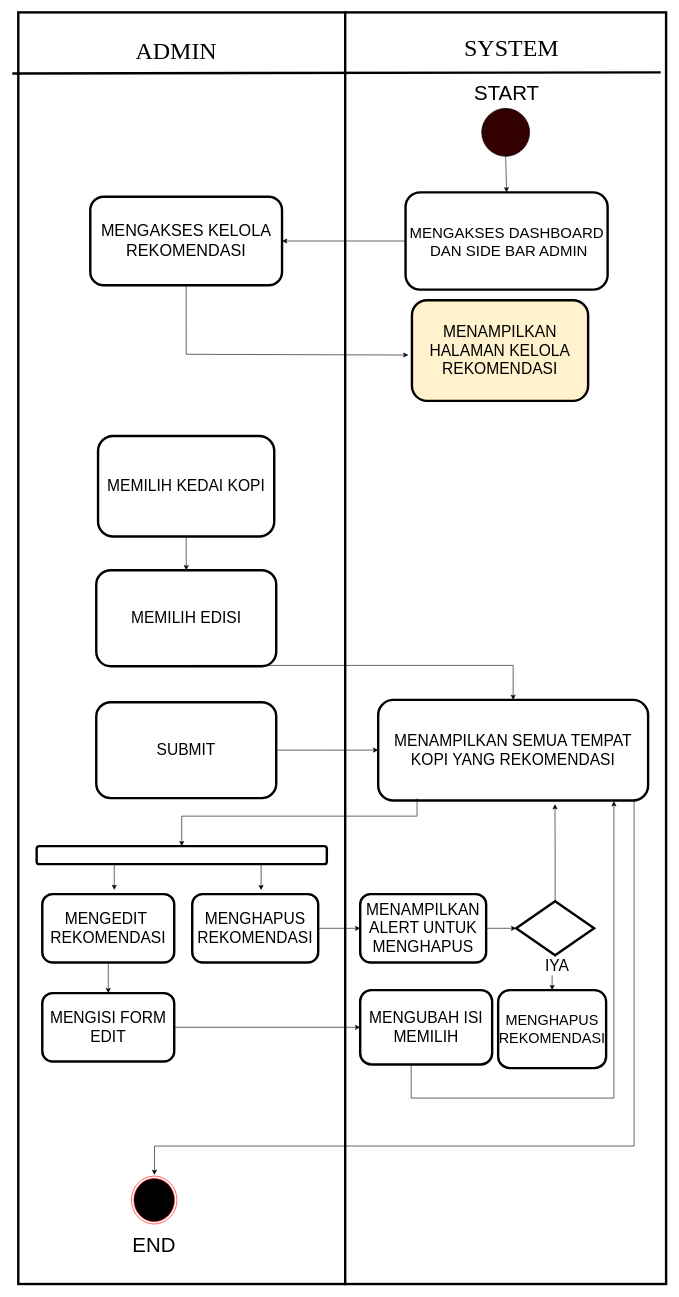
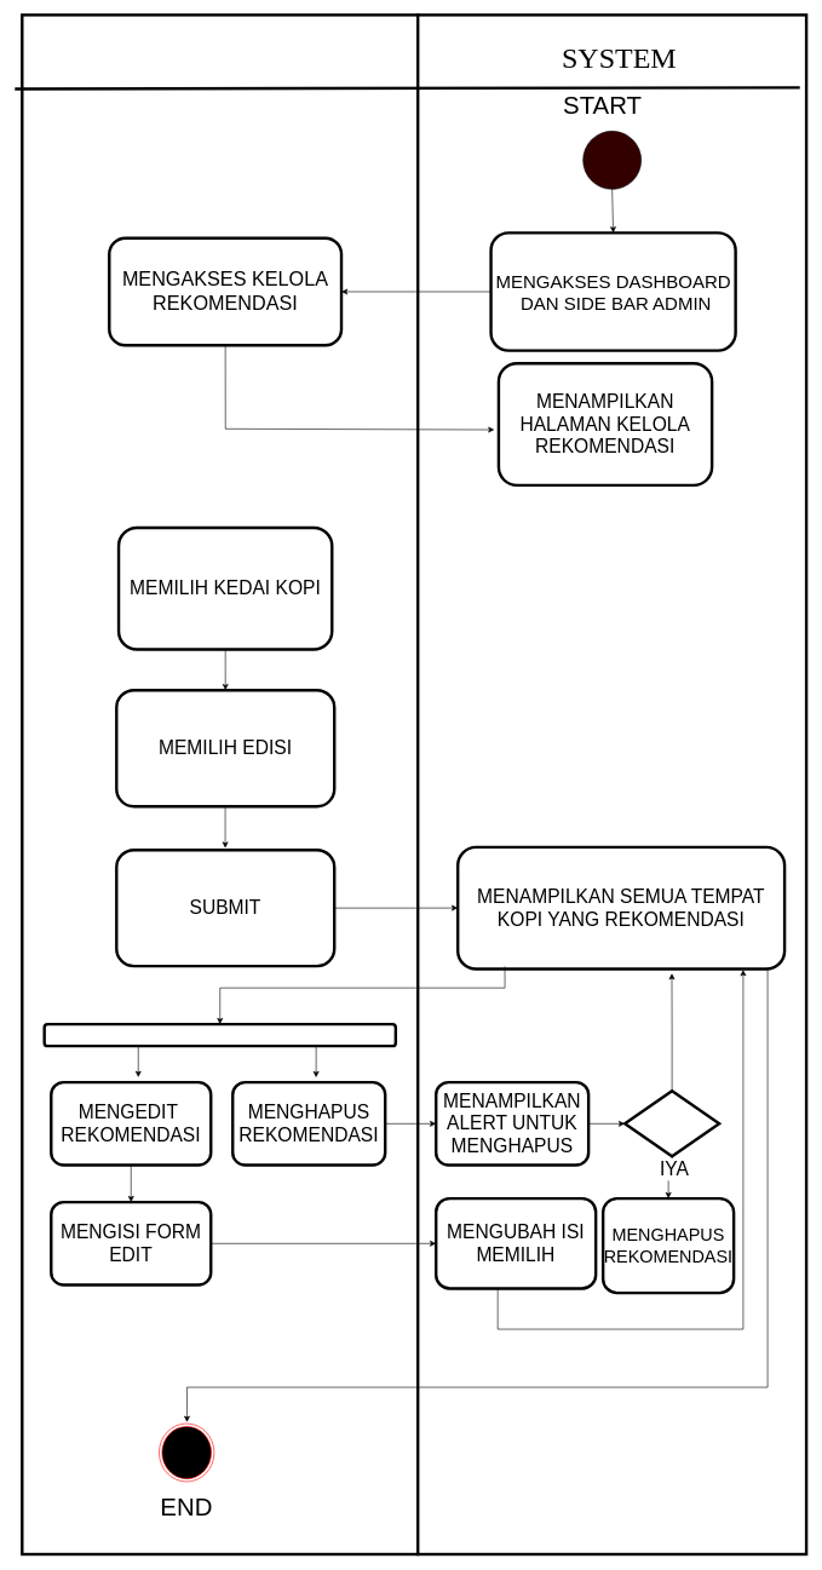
  <mxCell id="0" />
  <mxCell id="1" parent="0" />
  <mxCell id="2" value="" style="rounded=0;whiteSpace=wrap;html=1;strokeWidth=4;movable=0;resizable=0;rotatable=0;deletable=0;editable=0;locked=1;connectable=0;" vertex="1" parent="1"><mxGeometry x="29.995" y="20" width="545" height="2120" as="geometry" /></mxCell>
  <mxCell id="3" value="" style="rounded=0;whiteSpace=wrap;html=1;strokeWidth=4;movable=0;resizable=0;rotatable=0;deletable=0;editable=0;locked=1;connectable=0;" vertex="1" parent="1"><mxGeometry x="574.995" y="20" width="535" height="2120" as="geometry" /></mxCell>
  <mxCell id="4" value="" style="endArrow=none;html=1;rounded=0;exitX=0.003;exitY=0.114;exitDx=0;exitDy=0;exitPerimeter=0;entryX=1.005;entryY=0.113;entryDx=0;entryDy=0;entryPerimeter=0;strokeWidth=4;" edge="1" parent="1"><mxGeometry width="50" height="50" relative="1" as="geometry"><mxPoint x="20" y="121.82" as="sourcePoint" /><mxPoint x="1101.04" y="120" as="targetPoint" /></mxGeometry></mxCell>
- <mxCell id="5" value="&lt;font style=&quot;font-size: 40px;&quot; face=&quot;Times New Roman&quot;&gt;ADMIN&lt;/font&gt;" style="text;html=1;align=center;verticalAlign=middle;whiteSpace=wrap;rounded=0;" vertex="1" parent="1"><mxGeometry x="195.625" y="70" width="195" height="30" as="geometry" /></mxCell>
  <mxCell id="6" value="&lt;font style=&quot;font-size: 40px;&quot; face=&quot;Times New Roman&quot;&gt;SYSTEM&lt;/font&gt;" style="text;html=1;align=center;verticalAlign=middle;whiteSpace=wrap;rounded=0;" vertex="1" parent="1"><mxGeometry x="754.995" y="65" width="195" height="30" as="geometry" /></mxCell>
  <mxCell id="7" value="&lt;font style=&quot;font-size: 25px;&quot;&gt;MENGAKSES DASHBOARD&lt;/font&gt;&lt;div&gt;&lt;font style=&quot;font-size: 25px;&quot;&gt;&amp;nbsp;DAN SIDE BAR ADMIN&lt;/font&gt;&lt;/div&gt;" style="rounded=1;whiteSpace=wrap;html=1;strokeWidth=4;" vertex="1" parent="1"><mxGeometry x="675.615" y="320" width="336.88" height="162.28" as="geometry" /></mxCell>
  <mxCell id="8" value="" style="endArrow=classic;html=1;rounded=0;exitX=0;exitY=0.5;exitDx=0;exitDy=0;entryX=1;entryY=0.5;entryDx=0;entryDy=0;" edge="1" parent="1" source="7" target="9"><mxGeometry width="50" height="50" relative="1" as="geometry"><mxPoint x="459.995" y="652.28" as="sourcePoint" /><mxPoint x="784.995" y="872.28" as="targetPoint" /><Array as="points" /></mxGeometry></mxCell>
  <mxCell id="9" value="&lt;font style=&quot;font-size: 27px;&quot;&gt;MENGAKSES KELOLA REKOMENDASI&lt;/font&gt;" style="rounded=1;whiteSpace=wrap;html=1;strokeWidth=4;" vertex="1" parent="1"><mxGeometry x="149.995" y="327.28" width="319.69" height="147.72" as="geometry" /></mxCell>
- <mxCell id="10" value="&lt;font style=&quot;font-size: 26px;&quot;&gt;MENAMPILKAN HALAMAN KELOLA REKOMENDASI&lt;/font&gt;" style="whiteSpace=wrap;html=1;rounded=1;strokeWidth=4;fillColor=#fff2cc;" vertex="1" parent="1"><mxGeometry x="686.245" y="500" width="293.75" height="167.72" as="geometry" /></mxCell>
+ <mxCell id="10" value="&lt;font style=&quot;font-size: 26px;&quot;&gt;MENAMPILKAN HALAMAN KELOLA REKOMENDASI&lt;/font&gt;" style="whiteSpace=wrap;html=1;rounded=1;strokeWidth=4;" vertex="1" parent="1"><mxGeometry x="686.245" y="500" width="293.75" height="167.72" as="geometry" /></mxCell>
  <mxCell id="11" value="" style="endArrow=classic;html=1;rounded=0;exitX=0.5;exitY=1;exitDx=0;exitDy=0;entryX=-0.02;entryY=0.544;entryDx=0;entryDy=0;entryPerimeter=0;" edge="1" parent="1" source="9" target="10"><mxGeometry width="50" height="50" relative="1" as="geometry"><mxPoint x="889.675" y="1510" as="sourcePoint" /><mxPoint x="951.865" y="1280" as="targetPoint" /><Array as="points"><mxPoint x="310" y="590" /></Array></mxGeometry></mxCell>
  <mxCell id="12" value="" style="ellipse;whiteSpace=wrap;html=1;aspect=fixed;gradientColor=none;fillColor=#330000;" vertex="1" parent="1"><mxGeometry x="802.495" y="180" width="80" height="80" as="geometry" /></mxCell>
  <mxCell id="13" value="" style="endArrow=classic;html=1;rounded=0;exitX=0.5;exitY=1;exitDx=0;exitDy=0;entryX=0.5;entryY=0;entryDx=0;entryDy=0;" edge="1" parent="1" source="12" target="7"><mxGeometry width="50" height="50" relative="1" as="geometry"><mxPoint x="249.995" y="540" as="sourcePoint" /><mxPoint x="292.967" y="319.289" as="targetPoint" /></mxGeometry></mxCell>
  <mxCell id="14" value="" style="edgeStyle=orthogonalEdgeStyle;rounded=0;orthogonalLoop=1;jettySize=auto;html=1;" edge="1" parent="1" source="15" target="16"><mxGeometry relative="1" as="geometry" /></mxCell>
  <mxCell id="15" value="&lt;span style=&quot;font-size: 26px;&quot;&gt;MEMILIH KEDAI KOPI&lt;/span&gt;" style="whiteSpace=wrap;html=1;rounded=1;strokeWidth=4;" vertex="1" parent="1"><mxGeometry x="162.965" y="726.14" width="293.75" height="167.72" as="geometry" /></mxCell>
  <mxCell id="16" value="&lt;font style=&quot;font-size: 26px;&quot;&gt;MEMILIH EDISI&lt;/font&gt;" style="whiteSpace=wrap;html=1;rounded=1;strokeWidth=4;" vertex="1" parent="1"><mxGeometry x="160" y="950" width="300" height="160" as="geometry" /></mxCell>
  <mxCell id="17" value="" style="whiteSpace=wrap;html=1;rounded=1;strokeWidth=4;" vertex="1" parent="1"><mxGeometry x="60.625" y="1410" width="483.75" height="30" as="geometry" /></mxCell>
  <mxCell id="18" value="" style="endArrow=classic;html=1;rounded=0;exitX=0.772;exitY=1.226;exitDx=0;exitDy=0;exitPerimeter=0;" edge="1" parent="1"><mxGeometry width="50" height="50" relative="1" as="geometry"><mxPoint x="434.91" y="1440" as="sourcePoint" /><mxPoint x="434.825" y="1483.22" as="targetPoint" /></mxGeometry></mxCell>
  <mxCell id="19" value="" style="endArrow=classic;html=1;rounded=0;exitX=0.772;exitY=1.226;exitDx=0;exitDy=0;exitPerimeter=0;" edge="1" parent="1"><mxGeometry width="50" height="50" relative="1" as="geometry"><mxPoint x="189.985" y="1440" as="sourcePoint" /><mxPoint x="189.985" y="1483" as="targetPoint" /></mxGeometry></mxCell>
  <mxCell id="20" value="" style="edgeStyle=orthogonalEdgeStyle;rounded=0;orthogonalLoop=1;jettySize=auto;html=1;" edge="1" parent="1" source="21" target="31"><mxGeometry relative="1" as="geometry" /></mxCell>
  <mxCell id="21" value="&lt;span style=&quot;font-size: 26px;&quot;&gt;MENGEDIT&amp;nbsp;&lt;/span&gt;&lt;div&gt;&lt;span style=&quot;font-size: 26px;&quot;&gt;REKOMENDASI&lt;/span&gt;&lt;/div&gt;" style="whiteSpace=wrap;html=1;rounded=1;strokeWidth=4;" vertex="1" parent="1"><mxGeometry x="69.985" y="1490" width="220" height="114" as="geometry" /></mxCell>
  <mxCell id="22" value="" style="edgeStyle=orthogonalEdgeStyle;rounded=0;orthogonalLoop=1;jettySize=auto;html=1;" edge="1" parent="1" source="23" target="24"><mxGeometry relative="1" as="geometry" /></mxCell>
  <mxCell id="23" value="&lt;font style=&quot;font-size: 26px;&quot;&gt;MENGHAPUS&lt;/font&gt;&lt;div&gt;&lt;font style=&quot;font-size: 26px;&quot;&gt;REKOMENDASI&lt;/font&gt;&lt;/div&gt;" style="whiteSpace=wrap;html=1;rounded=1;strokeWidth=4;" vertex="1" parent="1"><mxGeometry x="319.985" y="1490" width="210" height="114" as="geometry" /></mxCell>
  <mxCell id="24" value="&lt;span style=&quot;font-size: 26px;&quot;&gt;MENAMPILKAN ALERT UNTUK MENGHAPUS&lt;/span&gt;" style="whiteSpace=wrap;html=1;rounded=1;strokeWidth=4;" vertex="1" parent="1"><mxGeometry x="599.995" y="1490" width="210" height="114" as="geometry" /></mxCell>
  <mxCell id="25" value="" style="edgeStyle=orthogonalEdgeStyle;rounded=0;orthogonalLoop=1;jettySize=auto;html=1;" edge="1" parent="1" source="27" target="33"><mxGeometry relative="1" as="geometry" /></mxCell>
  <mxCell id="26" value="&lt;font style=&quot;font-size: 26px;&quot;&gt;IYA&lt;/font&gt;" style="edgeLabel;html=1;align=center;verticalAlign=middle;resizable=0;points=[];" vertex="1" connectable="0" parent="25"><mxGeometry x="-0.444" y="2" relative="1" as="geometry"><mxPoint as="offset" /></mxGeometry></mxCell>
  <mxCell id="27" value="" style="rhombus;whiteSpace=wrap;html=1;strokeWidth=4;" vertex="1" parent="1"><mxGeometry x="859.99" y="1502" width="130.01" height="90" as="geometry" /></mxCell>
  <mxCell id="28" value="" style="edgeStyle=orthogonalEdgeStyle;rounded=0;orthogonalLoop=1;jettySize=auto;html=1;exitX=1;exitY=0.5;exitDx=0;exitDy=0;entryX=0;entryY=0.5;entryDx=0;entryDy=0;" edge="1" parent="1" source="24" target="27"><mxGeometry relative="1" as="geometry"><mxPoint x="829.995" y="1520" as="sourcePoint" /><mxPoint x="919.995" y="1520" as="targetPoint" /></mxGeometry></mxCell>
  <mxCell id="29" value="" style="edgeStyle=orthogonalEdgeStyle;rounded=0;orthogonalLoop=1;jettySize=auto;html=1;exitX=0.5;exitY=0;exitDx=0;exitDy=0;entryX=0.655;entryY=1.037;entryDx=0;entryDy=0;entryPerimeter=0;" edge="1" parent="1" source="27" target="38"><mxGeometry relative="1" as="geometry"><mxPoint x="919.995" y="1770" as="sourcePoint" /><mxPoint x="969.995" y="1770" as="targetPoint" /></mxGeometry></mxCell>
  <mxCell id="30" value="" style="edgeStyle=orthogonalEdgeStyle;rounded=0;orthogonalLoop=1;jettySize=auto;html=1;" edge="1" parent="1" source="31" target="32"><mxGeometry relative="1" as="geometry" /></mxCell>
  <mxCell id="31" value="&lt;font style=&quot;font-size: 26px;&quot;&gt;MENGISI FORM EDIT&lt;/font&gt;" style="whiteSpace=wrap;html=1;rounded=1;strokeWidth=4;" vertex="1" parent="1"><mxGeometry x="69.985" y="1655" width="220" height="114" as="geometry" /></mxCell>
  <mxCell id="32" value="&lt;font style=&quot;font-size: 26px;&quot;&gt;MENGUBAH ISI MEMILIH&lt;/font&gt;" style="whiteSpace=wrap;html=1;rounded=1;strokeWidth=4;" vertex="1" parent="1"><mxGeometry x="599.99" y="1650" width="220.01" height="124" as="geometry" /></mxCell>
  <mxCell id="33" value="&lt;font style=&quot;font-size: 24px;&quot;&gt;MENGHAPUS REKOMENDASI&lt;/font&gt;" style="rounded=1;whiteSpace=wrap;html=1;strokeWidth=4;" vertex="1" parent="1"><mxGeometry x="830" y="1650" width="180" height="130" as="geometry" /></mxCell>
  <mxCell id="34" value="" style="edgeStyle=orthogonalEdgeStyle;rounded=0;orthogonalLoop=1;jettySize=auto;html=1;exitX=0.5;exitY=1;exitDx=0;exitDy=0;entryX=0.873;entryY=1.007;entryDx=0;entryDy=0;entryPerimeter=0;" edge="1" parent="1" source="32" target="38"><mxGeometry relative="1" as="geometry"><mxPoint x="719.995" y="2180" as="sourcePoint" /><mxPoint x="1030" y="1340" as="targetPoint" /><Array as="points"><mxPoint x="685" y="1774" /><mxPoint x="685" y="1830" /><mxPoint x="1023" y="1830" /><mxPoint x="1023" y="1340" /><mxPoint x="1023" y="1340" /></Array></mxGeometry></mxCell>
- <mxCell id="35" value="&lt;font style=&quot;font-size: 34px;&quot;&gt;START&lt;/font&gt;" style="text;html=1;align=center;verticalAlign=middle;whiteSpace=wrap;rounded=0;" vertex="1" parent="1"><mxGeometry x="780.615" y="140" width="126.87" height="30" as="geometry" /></mxCell>
+ <mxCell id="35" value="&lt;font style=&quot;font-size: 34px;&quot;&gt;START&lt;/font&gt;" style="text;html=1;align=center;verticalAlign=middle;whiteSpace=wrap;rounded=0;" vertex="1" parent="1"><mxGeometry x="765.615" y="130" width="126.87" height="30" as="geometry" /></mxCell>
  <mxCell id="36" value="" style="ellipse;html=1;shape=endState;fillColor=#000000;strokeColor=#ff0000;" vertex="1" parent="1"><mxGeometry x="218.66" y="1960" width="75.79" height="80" as="geometry" /></mxCell>
  <mxCell id="37" value="&lt;font style=&quot;font-size: 34px;&quot;&gt;END&lt;/font&gt;" style="text;html=1;align=center;verticalAlign=middle;whiteSpace=wrap;rounded=0;" vertex="1" parent="1"><mxGeometry x="193.115" y="2060" width="126.87" height="30" as="geometry" /></mxCell>
  <mxCell id="38" value="&lt;span style=&quot;font-size: 26px;&quot;&gt;MENAMPILKAN SEMUA TEMPAT KOPI YANG REKOMENDASI&lt;/span&gt;" style="whiteSpace=wrap;html=1;rounded=1;strokeWidth=4;" vertex="1" parent="1"><mxGeometry x="630" y="1166.14" width="450" height="167.72" as="geometry" /></mxCell>
  <mxCell id="39" value="" style="edgeStyle=orthogonalEdgeStyle;rounded=0;orthogonalLoop=1;jettySize=auto;html=1;exitX=1;exitY=0.5;exitDx=0;exitDy=0;" edge="1" parent="1" source="43" target="38"><mxGeometry relative="1" as="geometry"><mxPoint x="456.72" y="1621.58" as="sourcePoint" /><mxPoint x="530" y="1680" as="targetPoint" /></mxGeometry></mxCell>
  <mxCell id="40" value="" style="edgeStyle=orthogonalEdgeStyle;rounded=0;orthogonalLoop=1;jettySize=auto;html=1;exitX=0.144;exitY=0.979;exitDx=0;exitDy=0;exitPerimeter=0;entryX=0.5;entryY=0;entryDx=0;entryDy=0;" edge="1" parent="1" source="38" target="17"><mxGeometry relative="1" as="geometry"><mxPoint x="680" y="1770" as="sourcePoint" /><mxPoint x="853" y="1770" as="targetPoint" /><Array as="points"><mxPoint x="695" y="1360" /><mxPoint x="303" y="1360" /></Array></mxGeometry></mxCell>
  <mxCell id="41" value="" style="edgeStyle=orthogonalEdgeStyle;rounded=0;orthogonalLoop=1;jettySize=auto;html=1;entryX=0.506;entryY=-0.025;entryDx=0;entryDy=0;entryPerimeter=0;exitX=0.948;exitY=0.986;exitDx=0;exitDy=0;exitPerimeter=0;" edge="1" parent="1" source="38" target="36"><mxGeometry relative="1" as="geometry"><mxPoint x="1060" y="2300" as="sourcePoint" /><mxPoint x="940" y="2300" as="targetPoint" /><Array as="points"><mxPoint x="1057" y="1910" /><mxPoint x="257" y="1910" /></Array></mxGeometry></mxCell>
- <mxCell id="42" value="" style="edgeStyle=orthogonalEdgeStyle;rounded=0;orthogonalLoop=1;jettySize=auto;html=1;exitX=0.499;exitY=0.992;exitDx=0;exitDy=0;exitPerimeter=0;" edge="1" parent="1" source="16" target="38"><mxGeometry relative="1" as="geometry"><mxPoint x="309.63" y="1110" as="sourcePoint" /><mxPoint x="309.63" y="1166" as="targetPoint" /></mxGeometry></mxCell>
+ <mxCell id="42" value="" style="edgeStyle=orthogonalEdgeStyle;rounded=0;orthogonalLoop=1;jettySize=auto;html=1;exitX=0.499;exitY=0.992;exitDx=0;exitDy=0;exitPerimeter=0;entryX=0.499;entryY=-0.017;entryDx=0;entryDy=0;entryPerimeter=0;" edge="1" parent="1" source="16" target="43"><mxGeometry relative="1" as="geometry"><mxPoint x="309.63" y="1110" as="sourcePoint" /><mxPoint x="309.63" y="1166" as="targetPoint" /></mxGeometry></mxCell>
  <mxCell id="43" value="&lt;font style=&quot;font-size: 26px;&quot;&gt;SUBMIT&lt;/font&gt;" style="whiteSpace=wrap;html=1;rounded=1;strokeWidth=4;" vertex="1" parent="1"><mxGeometry x="160" y="1170" width="300" height="160" as="geometry" /></mxCell>
